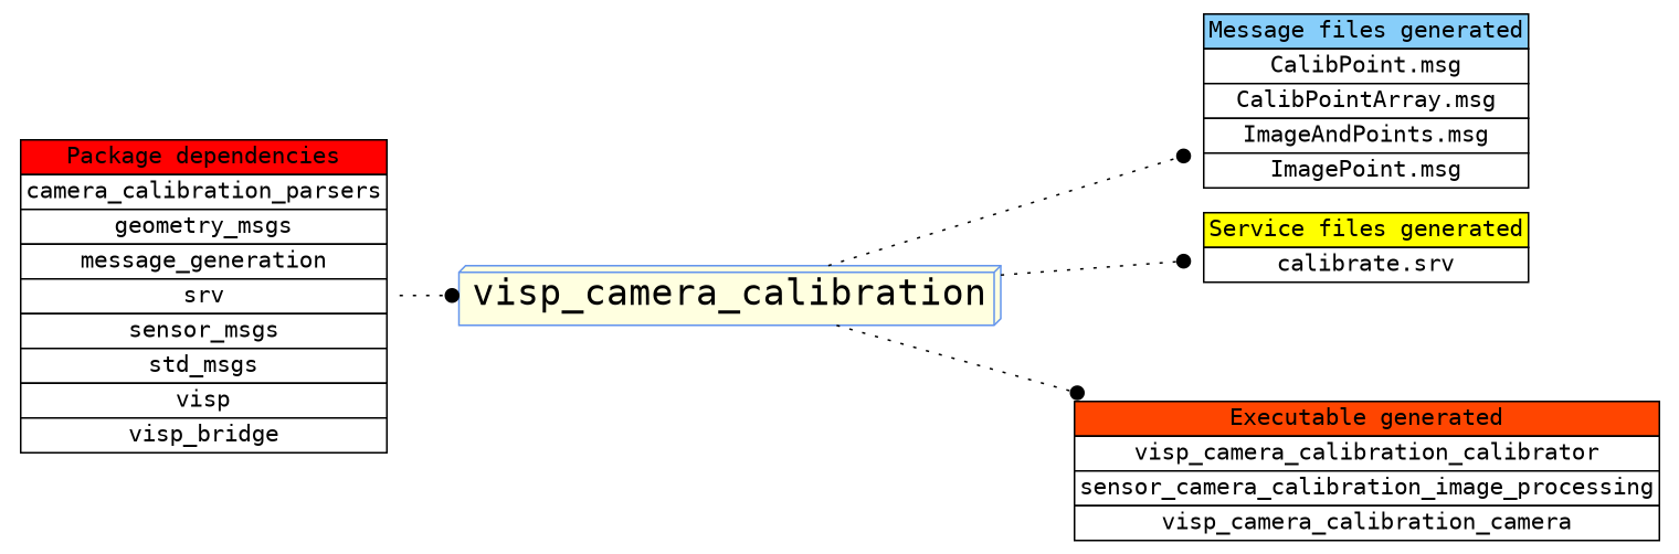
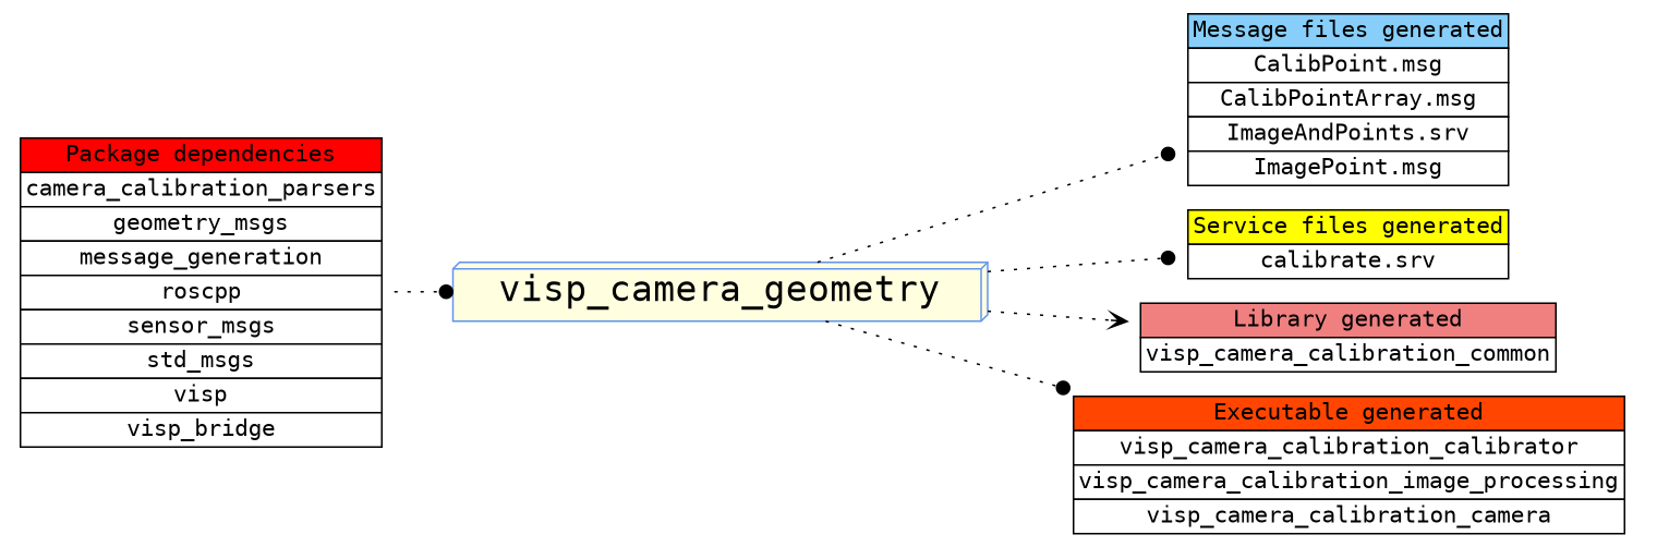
  digraph {
    fontname="DejaVu Sans Mono"
    nodesep=0.1
    rankdir=LR
    node [fontname="DejaVu Sans Mono" shape=plaintext]
    edge [arrowhead=dot fontname="DejaVu Sans Mono" style=dotted]
-   visp_camera_calibration [color="#6495ED" fillcolor=lightyellow fontsize=22 shape=box3d style=filled]
-   n2 [label=<<table BGCOLOR="#FFFFFF" BORDER="0" CELLBORDER="1" CELLSPACING="0">   <tr>     <td ALIGN="CENTER" BGCOLOR="#87CEFA" COLSPAN="1">Message files generated</td>   </tr>   <tr>     <td ALIGN="CENTER" BGCOLOR="#FFFFFF" COLSPAN="1">CalibPoint.msg</td>   </tr>   <tr>     <td ALIGN="CENTER" BGCOLOR="#FFFFFF" COLSPAN="1">CalibPointArray.msg</td>   </tr>   <tr>     <td ALIGN="CENTER" BGCOLOR="#FFFFFF" COLSPAN="1">ImageAndPoints.msg</td>   </tr>   <tr>     <td ALIGN="CENTER" BGCOLOR="#FFFFFF" COLSPAN="1">ImagePoint.msg</td>   </tr> </table> >]
+   visp_camera_calibration [color="#6495ED" fillcolor=lightyellow fontsize=22 shape=box3d style=filled label=visp_camera_geometry]
+   n2 [label=<<table BGCOLOR="#FFFFFF" BORDER="0" CELLBORDER="1" CELLSPACING="0">   <tr>     <td ALIGN="CENTER" BGCOLOR="#87CEFA" COLSPAN="1">Message files generated</td>   </tr>   <tr>     <td ALIGN="CENTER" BGCOLOR="#FFFFFF" COLSPAN="1">CalibPoint.msg</td>   </tr>   <tr>     <td ALIGN="CENTER" BGCOLOR="#FFFFFF" COLSPAN="1">CalibPointArray.msg</td>   </tr>   <tr>     <td ALIGN="CENTER" BGCOLOR="#FFFFFF" COLSPAN="1">ImageAndPoints.srv</td>   </tr>   <tr>     <td ALIGN="CENTER" BGCOLOR="#FFFFFF" COLSPAN="1">ImagePoint.msg</td>   </tr> </table> >]
    n3 [label=<<table BGCOLOR="#FFFFFF" BORDER="0" CELLBORDER="1" CELLSPACING="0">   <tr>     <td ALIGN="CENTER" BGCOLOR="#FFFF00" COLSPAN="1">Service files generated</td>   </tr>   <tr>     <td ALIGN="CENTER" BGCOLOR="#FFFFFF" COLSPAN="1">calibrate.srv</td>   </tr> </table> >]
-   n5 [label=<<table BGCOLOR="#FFFFFF" BORDER="0" CELLBORDER="1" CELLSPACING="0">   <tr>     <td ALIGN="CENTER" BGCOLOR="#FF4500" COLSPAN="1">Executable generated</td>   </tr>   <tr>     <td ALIGN="CENTER" BGCOLOR="#FFFFFF" COLSPAN="1">visp_camera_calibration_calibrator</td>   </tr>   <tr>     <td ALIGN="CENTER" BGCOLOR="#FFFFFF" COLSPAN="1">sensor_camera_calibration_image_processing</td>   </tr>   <tr>     <td ALIGN="CENTER" BGCOLOR="#FFFFFF" COLSPAN="1">visp_camera_calibration_camera</td>   </tr> </table> >]
-   n6 [label=<<table BGCOLOR="#FFFFFF" BORDER="0" CELLBORDER="1" CELLSPACING="0">   <tr>     <td ALIGN="CENTER" BGCOLOR="#FF0000" COLSPAN="1">Package dependencies</td>   </tr>   <tr>     <td ALIGN="CENTER" BGCOLOR="#FFFFFF" COLSPAN="1">camera_calibration_parsers</td>   </tr>   <tr>     <td ALIGN="CENTER" BGCOLOR="#FFFFFF" COLSPAN="1">geometry_msgs</td>   </tr>   <tr>     <td ALIGN="CENTER" BGCOLOR="#FFFFFF" COLSPAN="1">message_generation</td>   </tr>   <tr>     <td ALIGN="CENTER" BGCOLOR="#FFFFFF" COLSPAN="1">srv</td>   </tr>   <tr>     <td ALIGN="CENTER" BGCOLOR="#FFFFFF" COLSPAN="1">sensor_msgs</td>   </tr>   <tr>     <td ALIGN="CENTER" BGCOLOR="#FFFFFF" COLSPAN="1">std_msgs</td>   </tr>   <tr>     <td ALIGN="CENTER" BGCOLOR="#FFFFFF" COLSPAN="1">visp</td>   </tr>   <tr>     <td ALIGN="CENTER" BGCOLOR="#FFFFFF" COLSPAN="1">visp_bridge</td>   </tr> </table> >]
+   n4 [label=<<table BGCOLOR="#FFFFFF" BORDER="0" CELLBORDER="1" CELLSPACING="0">   <tr>     <td ALIGN="CENTER" BGCOLOR="#F08080" COLSPAN="1">Library generated</td>   </tr>   <tr>     <td ALIGN="CENTER" BGCOLOR="#FFFFFF" COLSPAN="1">visp_camera_calibration_common</td>   </tr> </table> >]
+   n5 [label=<<table BGCOLOR="#FFFFFF" BORDER="0" CELLBORDER="1" CELLSPACING="0">   <tr>     <td ALIGN="CENTER" BGCOLOR="#FF4500" COLSPAN="1">Executable generated</td>   </tr>   <tr>     <td ALIGN="CENTER" BGCOLOR="#FFFFFF" COLSPAN="1">visp_camera_calibration_calibrator</td>   </tr>   <tr>     <td ALIGN="CENTER" BGCOLOR="#FFFFFF" COLSPAN="1">visp_camera_calibration_image_processing</td>   </tr>   <tr>     <td ALIGN="CENTER" BGCOLOR="#FFFFFF" COLSPAN="1">visp_camera_calibration_camera</td>   </tr> </table> >]
+   n6 [label=<<table BGCOLOR="#FFFFFF" BORDER="0" CELLBORDER="1" CELLSPACING="0">   <tr>     <td ALIGN="CENTER" BGCOLOR="#FF0000" COLSPAN="1">Package dependencies</td>   </tr>   <tr>     <td ALIGN="CENTER" BGCOLOR="#FFFFFF" COLSPAN="1">camera_calibration_parsers</td>   </tr>   <tr>     <td ALIGN="CENTER" BGCOLOR="#FFFFFF" COLSPAN="1">geometry_msgs</td>   </tr>   <tr>     <td ALIGN="CENTER" BGCOLOR="#FFFFFF" COLSPAN="1">message_generation</td>   </tr>   <tr>     <td ALIGN="CENTER" BGCOLOR="#FFFFFF" COLSPAN="1">roscpp</td>   </tr>   <tr>     <td ALIGN="CENTER" BGCOLOR="#FFFFFF" COLSPAN="1">sensor_msgs</td>   </tr>   <tr>     <td ALIGN="CENTER" BGCOLOR="#FFFFFF" COLSPAN="1">std_msgs</td>   </tr>   <tr>     <td ALIGN="CENTER" BGCOLOR="#FFFFFF" COLSPAN="1">visp</td>   </tr>   <tr>     <td ALIGN="CENTER" BGCOLOR="#FFFFFF" COLSPAN="1">visp_bridge</td>   </tr> </table> >]
    visp_camera_calibration -> n2
    visp_camera_calibration -> n3
+   visp_camera_calibration -> n4 [arrowhead=vee]
    visp_camera_calibration -> n5
    n6 -> visp_camera_calibration
  }
